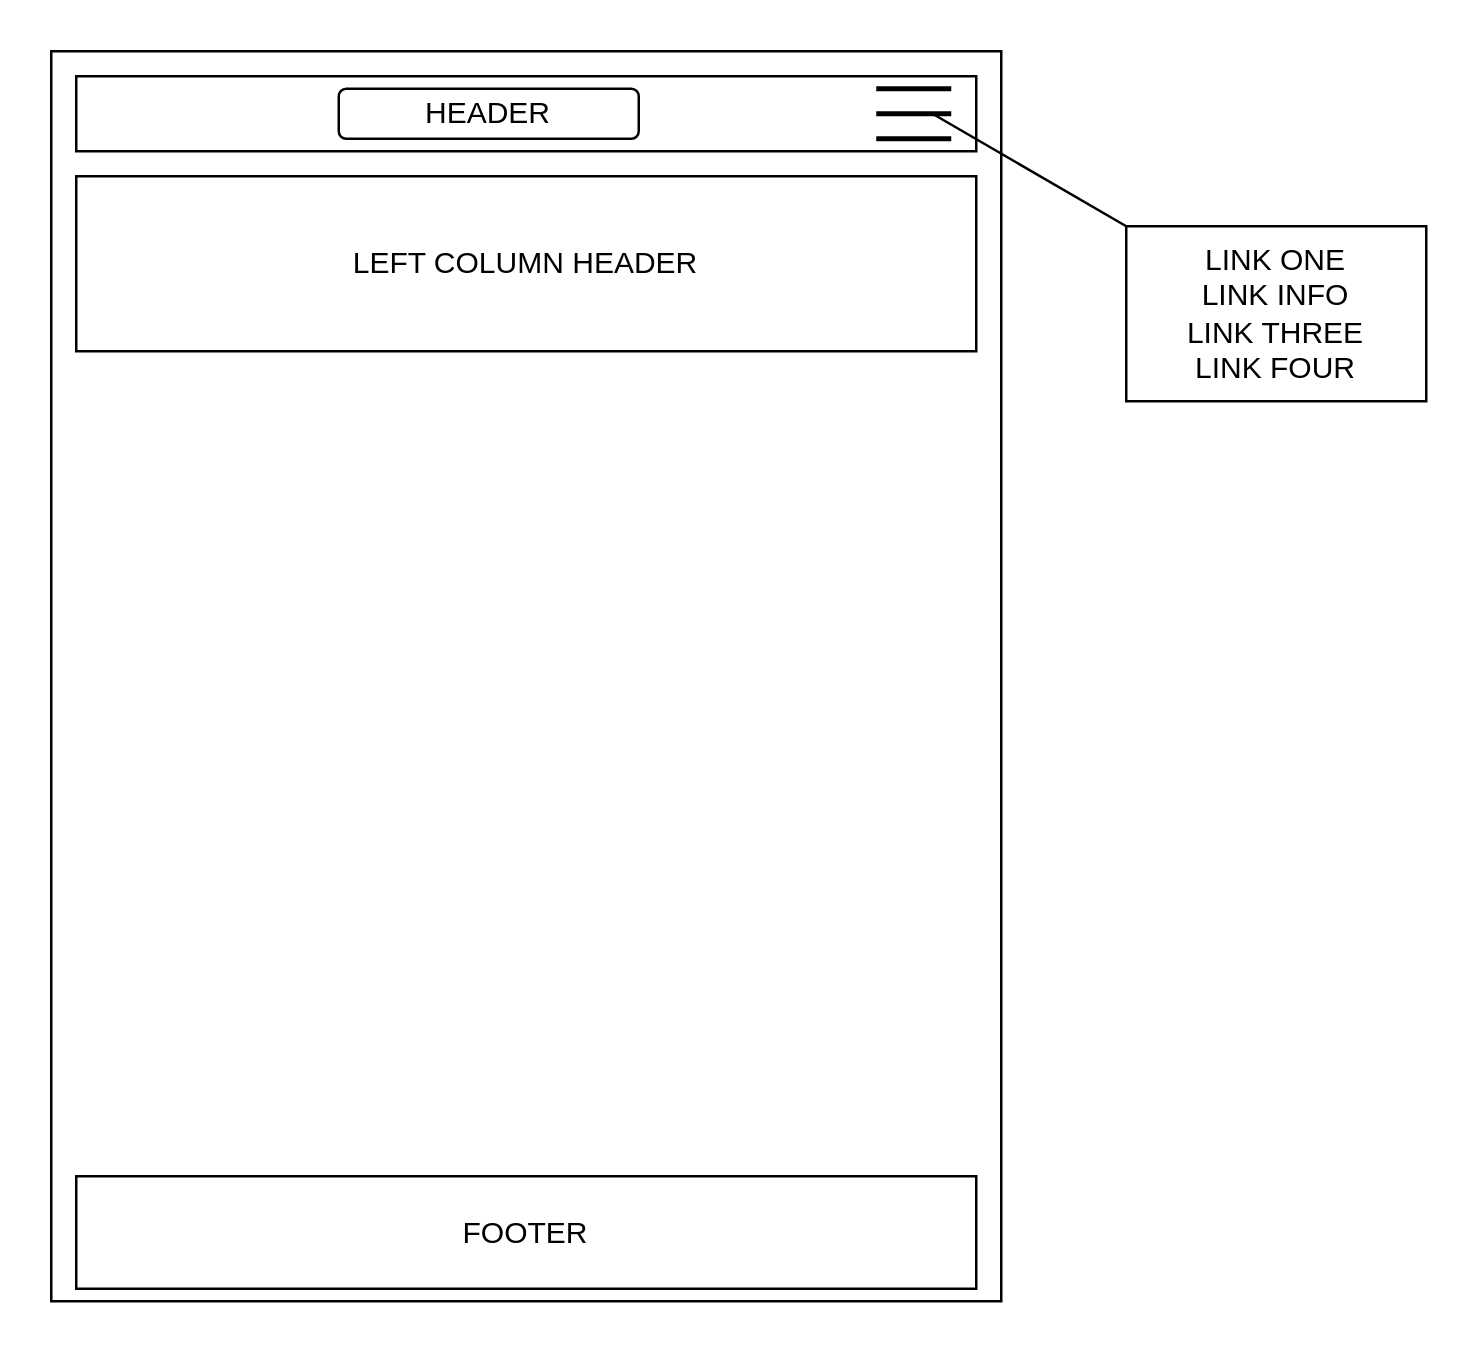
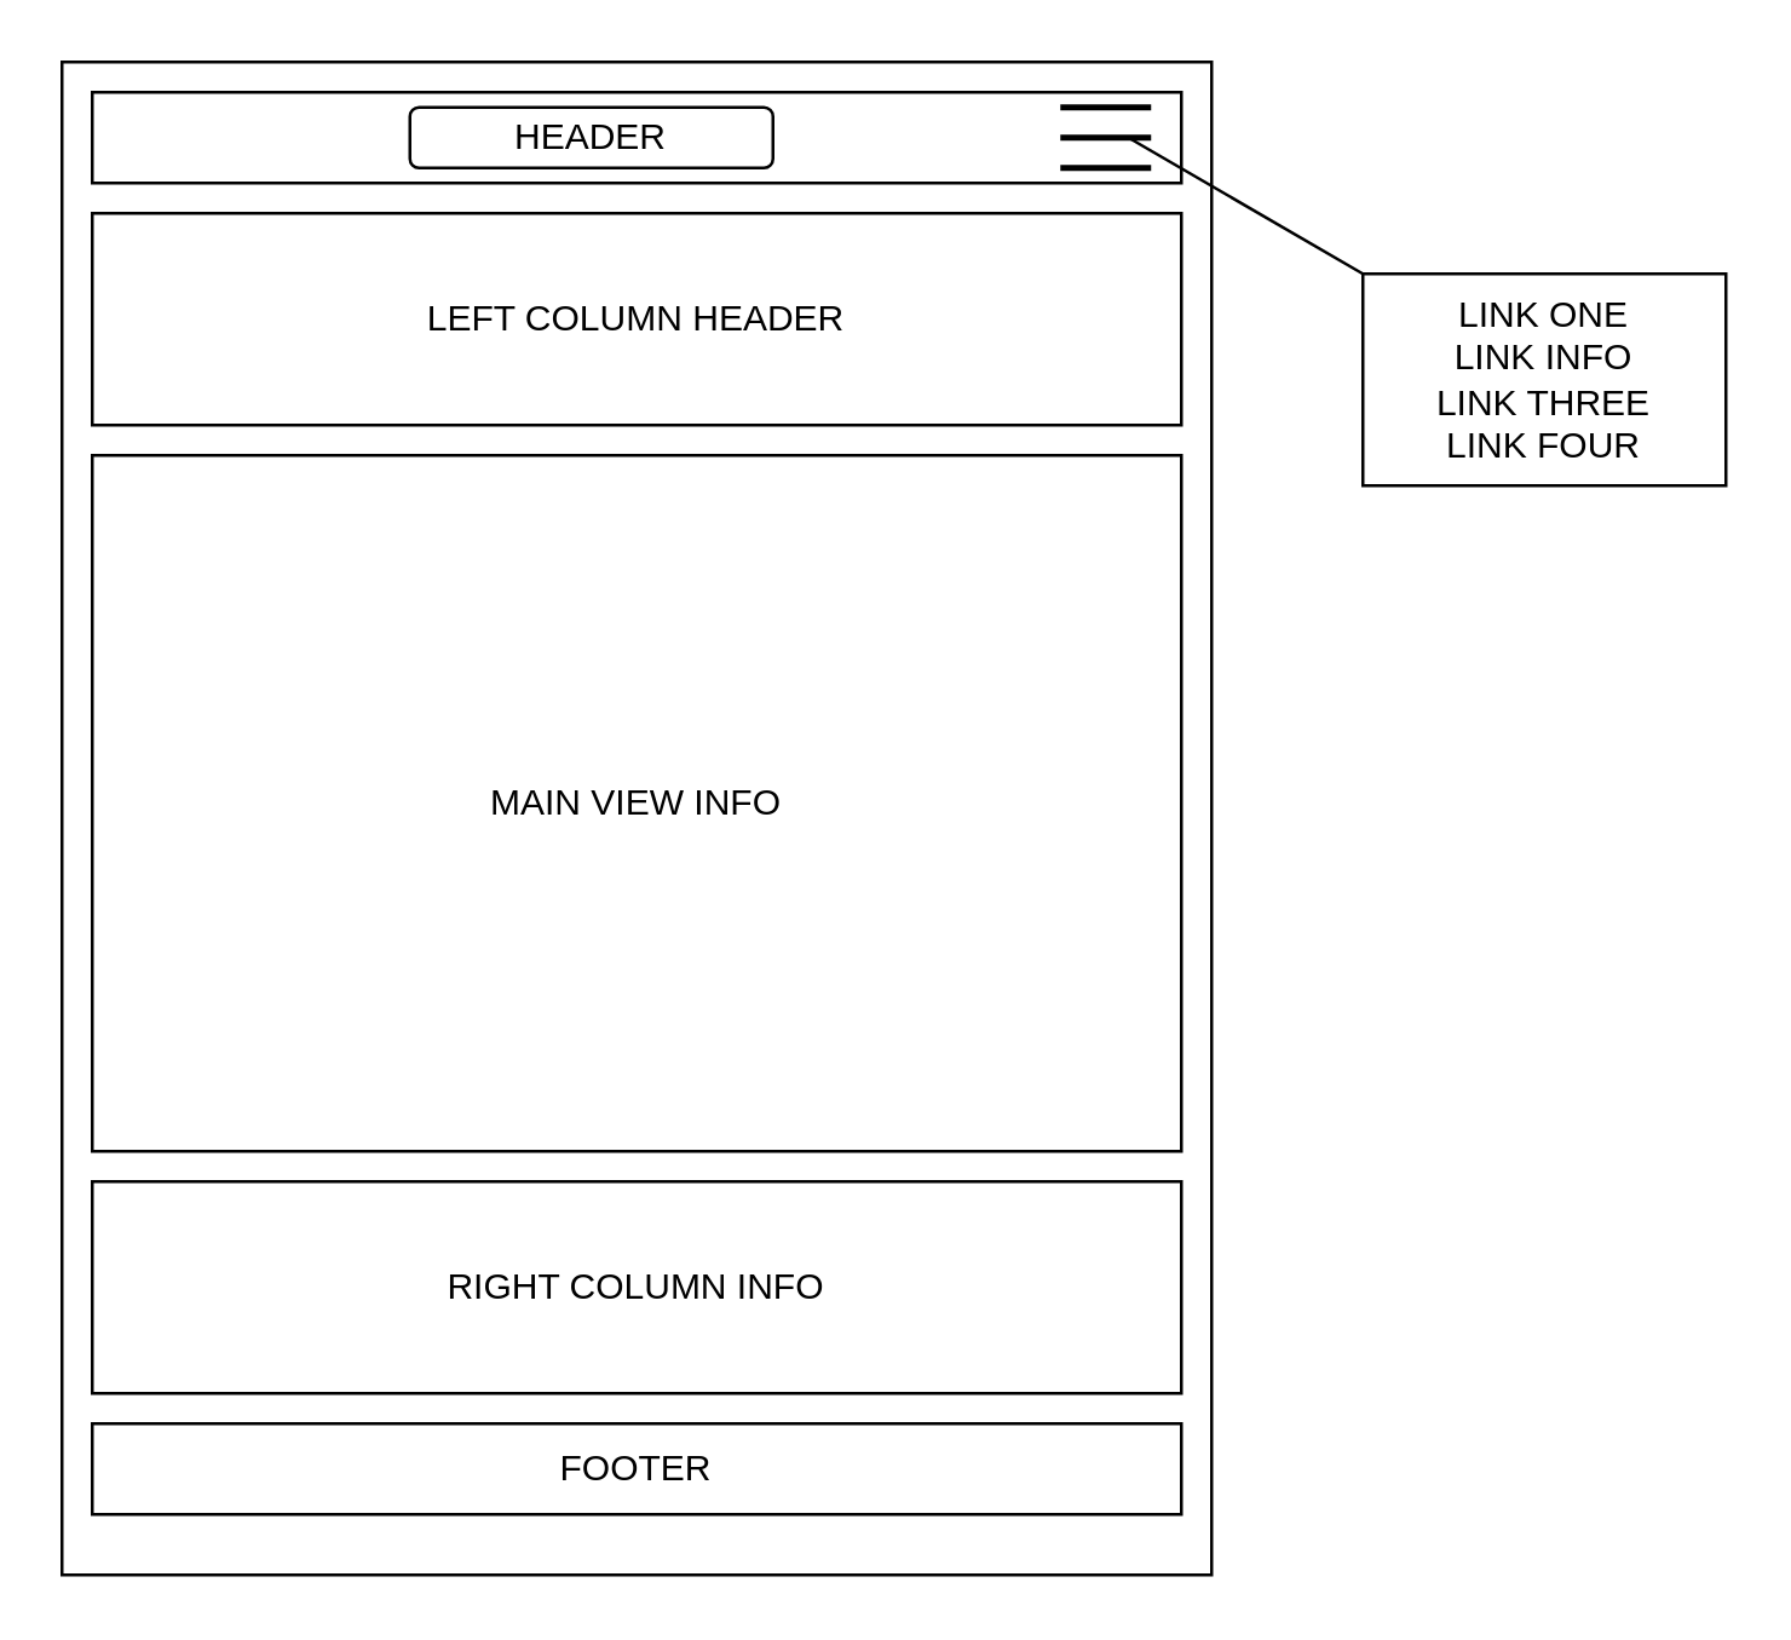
  <mxCell id="0" />
  <mxCell id="1" parent="0" />
  <mxCell id="2" value="" style="rounded=0;whiteSpace=wrap;html=1;" vertex="1" parent="1"><mxGeometry x="20" y="20" width="380" height="500" as="geometry" /></mxCell>
  <mxCell id="3" value="" style="rounded=0;whiteSpace=wrap;html=1;" vertex="1" parent="1"><mxGeometry x="30" y="30" width="360" height="30" as="geometry" /></mxCell>
  <mxCell id="4" value="" style="line;strokeWidth=2;html=1;" vertex="1" parent="1"><mxGeometry x="350" y="30" width="30" height="10" as="geometry" /></mxCell>
  <mxCell id="5" value="" style="line;strokeWidth=2;html=1;" vertex="1" parent="1"><mxGeometry x="350" y="40" width="30" height="10" as="geometry" /></mxCell>
  <mxCell id="6" value="" style="line;strokeWidth=2;html=1;" vertex="1" parent="1"><mxGeometry x="350" y="50" width="30" height="10" as="geometry" /></mxCell>
  <mxCell id="7" value="HEADER" style="whiteSpace=wrap;html=1;rounded=1;" vertex="1" parent="1"><mxGeometry x="135" y="35" width="120" height="20" as="geometry" /></mxCell>
  <mxCell id="8" value="LEFT COLUMN HEADER" style="rounded=0;whiteSpace=wrap;html=1;" vertex="1" parent="1"><mxGeometry x="30" y="70" width="360" height="70" as="geometry" /></mxCell>
- <mxCell id="11" value="FOOTER" style="rounded=0;whiteSpace=wrap;html=1;" vertex="1" parent="1"><mxGeometry x="30" y="470" width="360" height="45" as="geometry" /></mxCell>
+ <mxCell id="9" value="MAIN VIEW INFO" style="rounded=0;whiteSpace=wrap;html=1;" vertex="1" parent="1"><mxGeometry x="30" y="150" width="360" height="230" as="geometry" /></mxCell>
+ <mxCell id="10" value="RIGHT COLUMN INFO" style="rounded=0;whiteSpace=wrap;html=1;" vertex="1" parent="1"><mxGeometry x="30" y="390" width="360" height="70" as="geometry" /></mxCell>
+ <mxCell id="11" value="FOOTER" style="rounded=0;whiteSpace=wrap;html=1;" vertex="1" parent="1"><mxGeometry x="30" y="470" width="360" height="30" as="geometry" /></mxCell>
  <mxCell id="12" value="LINK ONE&lt;br&gt;LINK INFO&lt;br&gt;LINK THREE&lt;br&gt;LINK FOUR&lt;br&gt;" style="rounded=0;whiteSpace=wrap;html=1;" vertex="1" parent="1"><mxGeometry x="450" y="90" width="120" height="70" as="geometry" /></mxCell>
  <mxCell id="13" value="" style="endArrow=none;html=1;entryX=0.75;entryY=0.5;entryDx=0;entryDy=0;entryPerimeter=0;" edge="1" parent="1" target="5"><mxGeometry width="50" height="50" relative="1" as="geometry"><mxPoint x="450" y="90" as="sourcePoint" /><mxPoint x="500" y="40" as="targetPoint" /></mxGeometry></mxCell>
